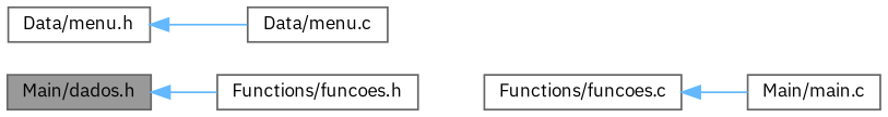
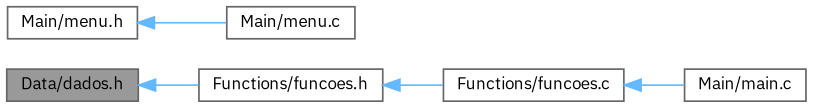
  digraph {
    fontname="IBM Plex Sans"
    rankdir=LR
    node [color=grey40 fillcolor=white fontname="IBM Plex Sans" fontsize=10 shape=box style=filled]
    edge [color=steelblue1 dir=back fontname="IBM Plex Sans" fontsize=10 labelfontname=Helvetica labelfontsize=10 style=solid]
-   n1 [color=gray40 fillcolor=grey60 fontcolor=black height=0.2 label="Main/dados.h" width=0.4]
+   n1 [color=gray40 fillcolor=grey60 fontcolor=black height=0.2 label="Data/dados.h" width=0.4]
    n2 [height=0.2 label="Functions/funcoes.h" width=0.4]
    n3 [height=0.2 label="Functions/funcoes.c" width=0.4]
    n4 [height=0.2 label="Main/main.c" width=0.4]
-   n5 [height=0.2 label="Data/menu.h" width=0.4]
-   n6 [height=0.2 label="Data/menu.c" width=0.4]
+   n5 [height=0.2 label="Main/menu.h" width=0.4]
+   n6 [height=0.2 label="Main/menu.c" width=0.4]
    n1 -> n2
+   n2 -> n3
    n3 -> n4
    n5 -> n6
  }
